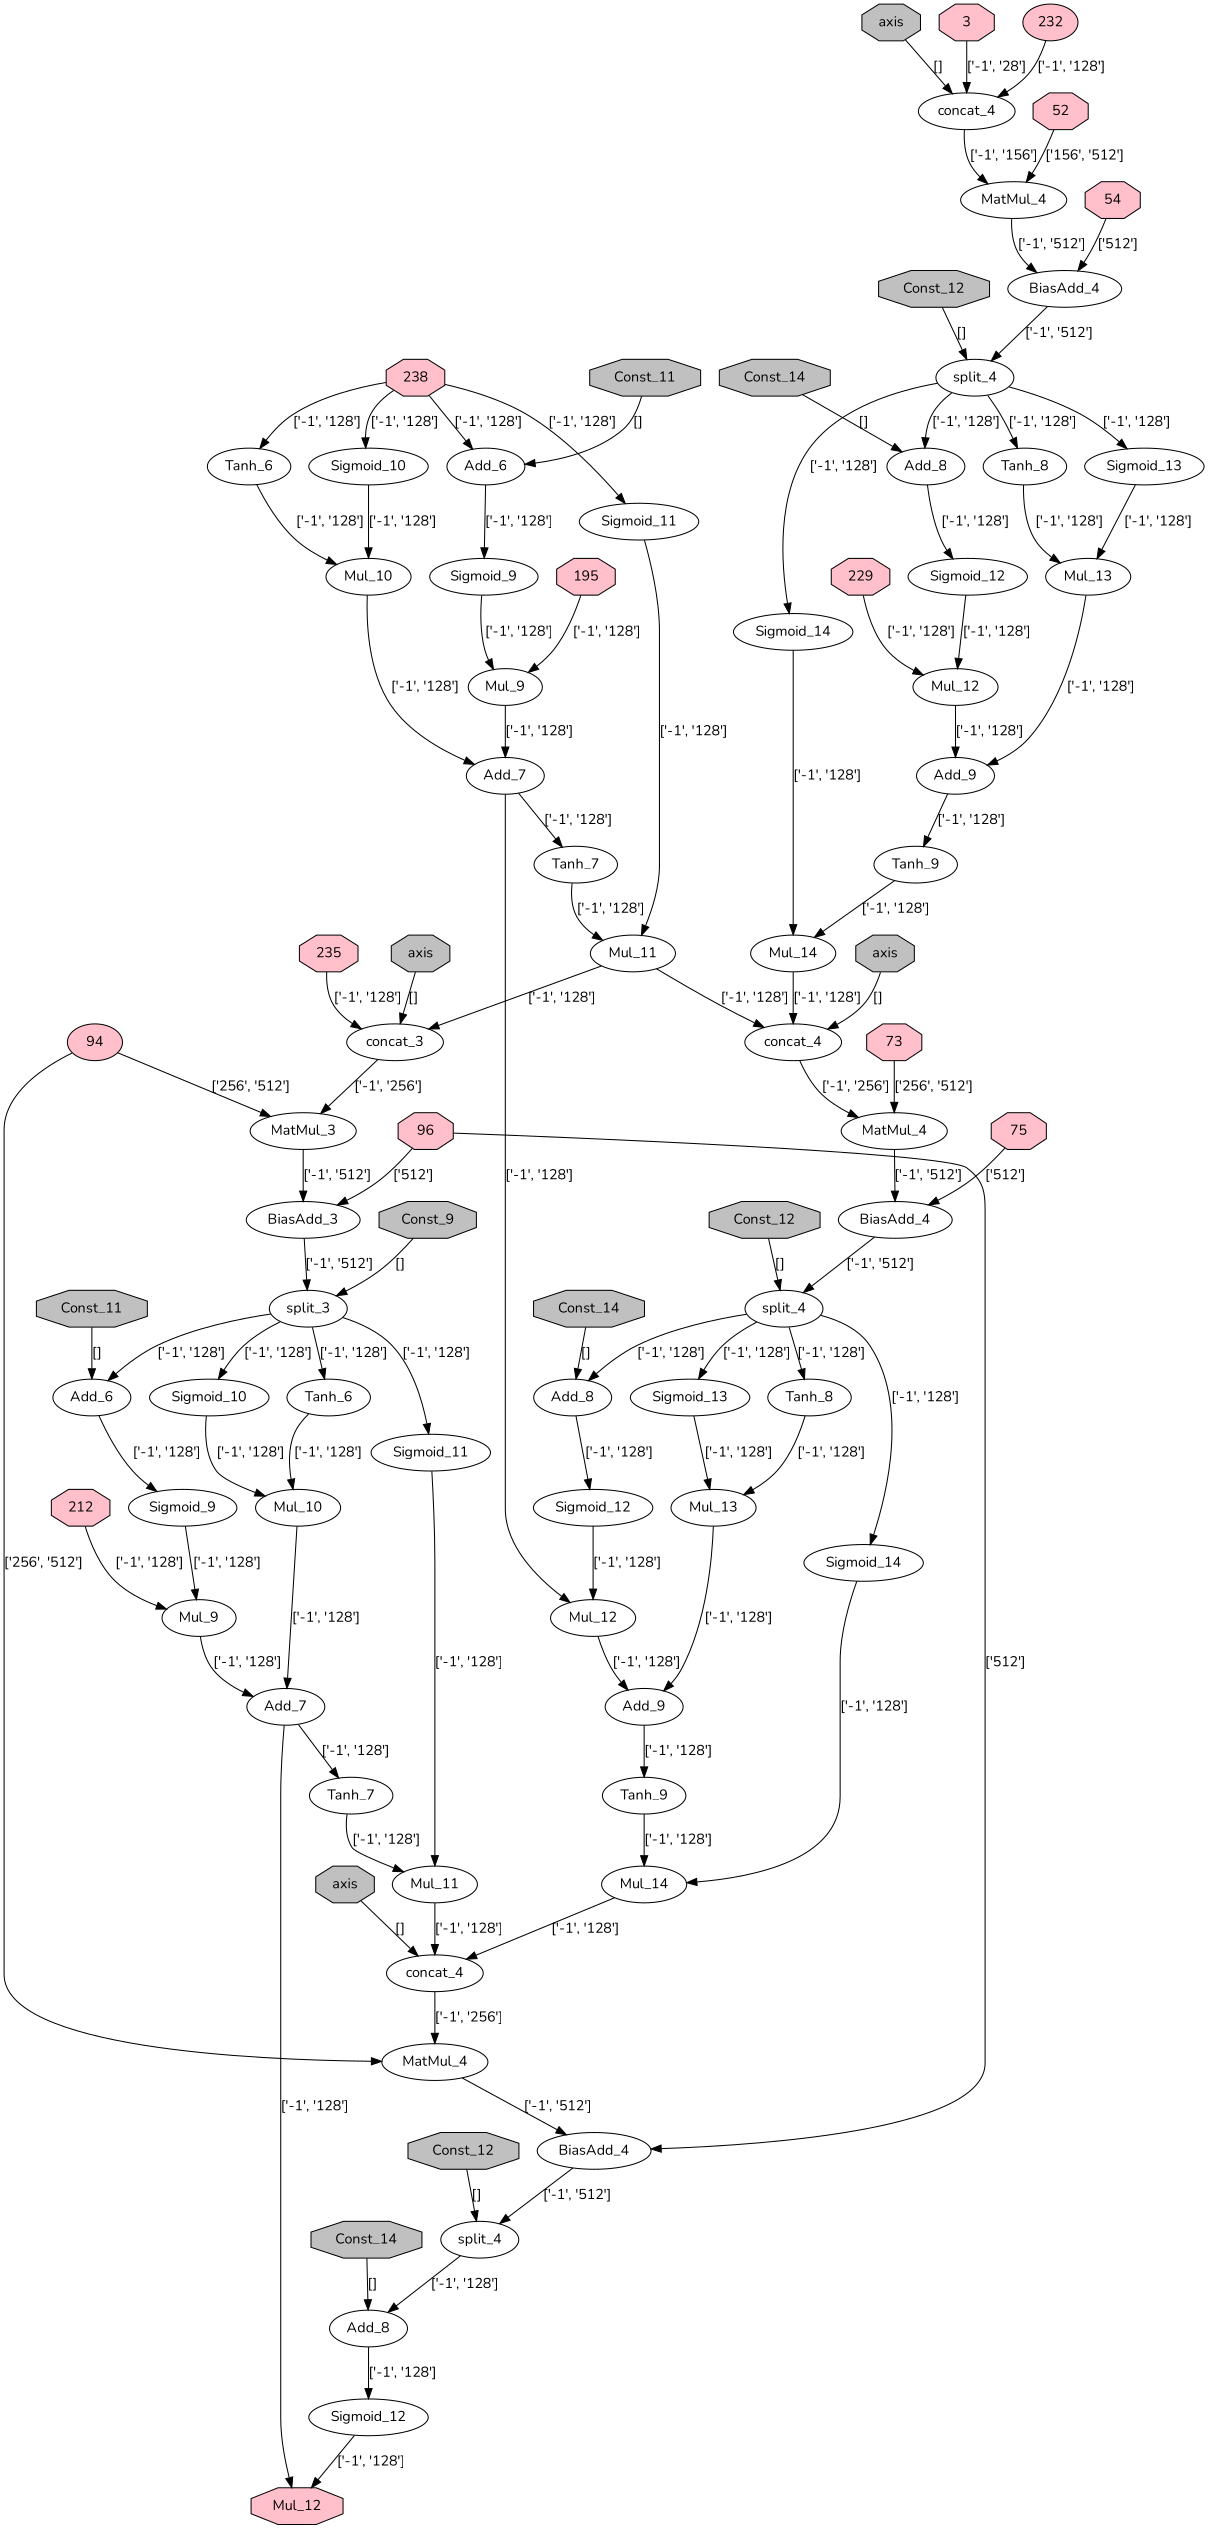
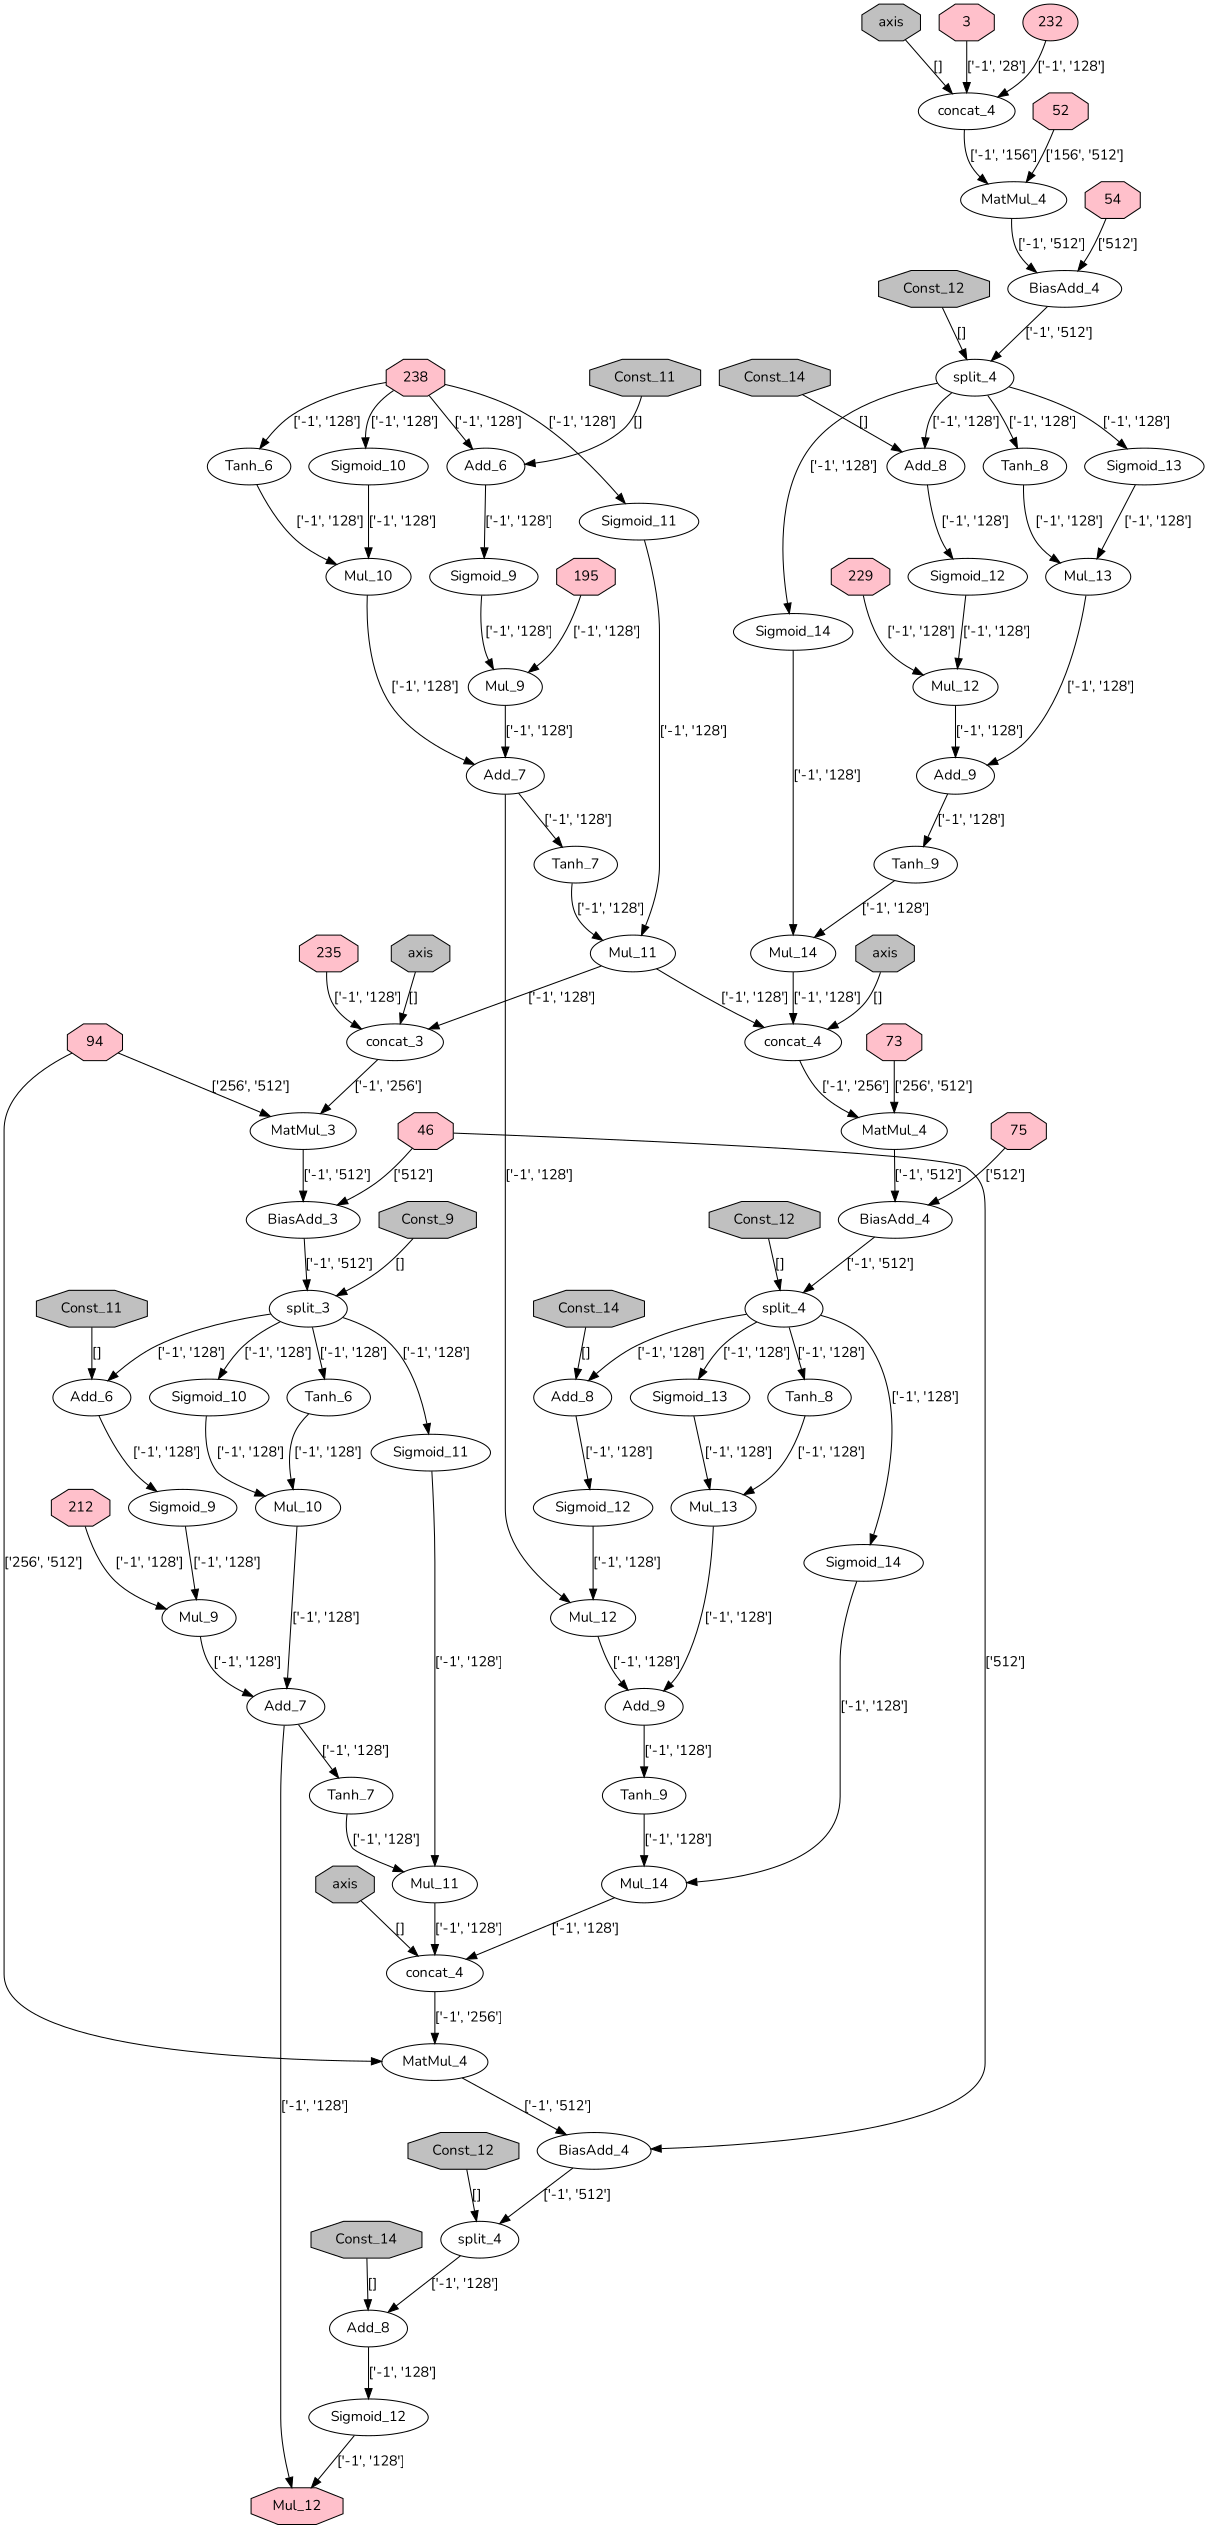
  strict digraph {
    fontname=Nunito
    node [fontname=Nunito]
    edge [fontname=Nunito]
    n1 [fillcolor=grey label=Const_11 shape=octagon style=filled]
    n2 [label=Add_6]
    n3 [label=Sigmoid_9]
    n4 [label=Mul_9]
    n5 [label=Add_7]
    n6 [label=Tanh_7]
    n7 [fillcolor=pink label=Mul_12 shape=octagon style=filled]
    n8 [label=Mul_11]
    n9 [label=Sigmoid_10]
    n10 [label=Mul_10]
    n11 [label=Tanh_6]
    n12 [label=concat_4]
    n13 [label=MatMul_4]
    n14 [label=Sigmoid_11]
    n15 [label=BiasAdd_4]
    n16 [fillcolor=grey label=Const_12 shape=octagon style=filled]
    n17 [label=split_4]
    n18 [label=Add_8]
    n19 [label=Sigmoid_13]
    n20 [label=Tanh_8]
    n21 [label=Sigmoid_14]
    n22 [label=Sigmoid_12]
    n23 [label=Mul_13]
    n24 [label=Mul_14]
    n25 [fillcolor=grey label=axis shape=octagon style=filled]
    n26 [label=concat_4]
    n27 [label=MatMul_4]
    n28 [label=BiasAdd_4]
    n29 [label=Mul_12]
    n30 [label=Add_9]
    n31 [label=concat_4]
    n32 [fillcolor=grey label=Const_14 shape=octagon style=filled]
    3 [fillcolor=pink shape=octagon style=filled]
    n34 [label=Tanh_9]
    n35 [label=MatMul_4]
    n36 [label=BiasAdd_4]
    n37 [fillcolor=grey label=Const_12 shape=octagon style=filled]
    n38 [label=split_4]
    n39 [label=Add_8]
    n40 [label=Sigmoid_13]
    n41 [label=Tanh_8]
    n42 [label=Sigmoid_14]
    n43 [label=Sigmoid_12]
    n44 [label=Mul_13]
    n45 [label=Mul_14]
    n46 [fillcolor=grey label=axis shape=octagon style=filled]
    n47 [label=Mul_12]
    n48 [label=Add_9]
    n49 [fillcolor=grey label=Const_14 shape=octagon style=filled]
    n50 [label=Tanh_9]
    n51 [fillcolor=grey label=Const_12 shape=octagon style=filled]
    n52 [label=split_4]
    n53 [label=Add_8]
    n54 [label=Sigmoid_12]
    n55 [fillcolor=grey label=axis shape=octagon style=filled]
    n56 [fillcolor=grey label=Const_14 shape=octagon style=filled]
    52 [fillcolor=pink shape=octagon style=filled]
    54 [fillcolor=pink shape=octagon style=filled]
    195 [fillcolor=pink shape=octagon style=filled]
    n60 [label=Mul_9]
    n61 [label=Add_7]
    n62 [label=Tanh_7]
    73 [fillcolor=pink shape=octagon style=filled]
    75 [fillcolor=pink shape=octagon style=filled]
    212 [fillcolor=pink shape=octagon style=filled]
    n66 [fillcolor=pink label=235 shape=octagon style=filled]
    n67 [label=concat_3]
    n68 [label=MatMul_3]
    n69 [label=BiasAdd_3]
-   94 [fillcolor=pink shape=ellipse style=filled]
+   94 [fillcolor=pink shape=octagon style=filled]
    n71 [label=split_3]
-   96 [fillcolor=pink shape=octagon style=filled]
+   96 [fillcolor=pink shape=octagon style=filled label=46]
    229 [fillcolor=pink shape=octagon style=filled]
    232 [fillcolor=pink shape=ellipse style=filled]
    238 [fillcolor=pink shape=octagon style=filled]
    n76 [label=Add_6]
    n77 [label=Sigmoid_10]
    n78 [label=Tanh_6]
    n79 [label=Sigmoid_11]
    n80 [label=Sigmoid_9]
    n81 [label=Mul_10]
    n82 [label=Mul_11]
    n83 [fillcolor=grey label=Const_11 shape=octagon style=filled]
    n84 [fillcolor=grey label=Const_9 shape=octagon style=filled]
    n85 [fillcolor=grey label=axis shape=octagon style=filled]
    n1 -> n2 [label="[]"]
    n2 -> n3 [label="['-1', '128']"]
    n3 -> n4 [label="['-1', '128']"]
    n4 -> n5 [label="['-1', '128']"]
    n5 -> n6 [label="['-1', '128']"]
    n5 -> n7 [label="['-1', '128']"]
    n6 -> n8 [label="['-1', '128']"]
    n8 -> n12 [label="['-1', '128']"]
    n9 -> n10 [label="['-1', '128']"]
    n10 -> n5 [label="['-1', '128']"]
    n11 -> n10 [label="['-1', '128']"]
    n12 -> n13 [label="['-1', '256']"]
    n13 -> n15 [label="['-1', '512']"]
    n14 -> n8 [label="['-1', '128']"]
    n15 -> n52 [label="['-1', '512']"]
    n16 -> n17 [label="[]"]
    n17 -> n18 [label="['-1', '128']"]
    n17 -> n19 [label="['-1', '128']"]
    n17 -> n20 [label="['-1', '128']"]
    n17 -> n21 [label="['-1', '128']"]
    n18 -> n22 [label="['-1', '128']"]
    n19 -> n23 [label="['-1', '128']"]
    n20 -> n23 [label="['-1', '128']"]
    n21 -> n24 [label="['-1', '128']"]
    n22 -> n29 [label="['-1', '128']"]
    n23 -> n30 [label="['-1', '128']"]
    n24 -> n31 [label="['-1', '128']"]
    n25 -> n26 [label="[]"]
    n26 -> n27 [label="['-1', '156']"]
    n27 -> n28 [label="['-1', '512']"]
    n28 -> n17 [label="['-1', '512']"]
    n29 -> n30 [label="['-1', '128']"]
    n30 -> n34 [label="['-1', '128']"]
    n31 -> n35 [label="['-1', '256']"]
    n32 -> n18 [label="[]"]
    3 -> n26 [label="['-1', '28']"]
    n34 -> n24 [label="['-1', '128']"]
    n35 -> n36 [label="['-1', '512']"]
    n36 -> n38 [label="['-1', '512']"]
    n37 -> n38 [label="[]"]
    n38 -> n39 [label="['-1', '128']"]
    n38 -> n40 [label="['-1', '128']"]
    n38 -> n41 [label="['-1', '128']"]
    n38 -> n42 [label="['-1', '128']"]
    n39 -> n43 [label="['-1', '128']"]
    n40 -> n44 [label="['-1', '128']"]
    n41 -> n44 [label="['-1', '128']"]
    n42 -> n45 [label="['-1', '128']"]
    n43 -> n47 [label="['-1', '128']"]
    n44 -> n48 [label="['-1', '128']"]
    n45 -> n12 [label="['-1', '128']"]
    n46 -> n31 [label="[]"]
    n47 -> n48 [label="['-1', '128']"]
    n48 -> n50 [label="['-1', '128']"]
    n49 -> n39 [label="[]"]
    n50 -> n45 [label="['-1', '128']"]
    n51 -> n52 [label="[]"]
    n52 -> n53 [label="['-1', '128']"]
    n53 -> n54 [label="['-1', '128']"]
    n54 -> n7 [label="['-1', '128']"]
    n55 -> n12 [label="[]"]
    n56 -> n53 [label="[]"]
    52 -> n27 [label="['156', '512']"]
    54 -> n28 [label="['512']"]
    195 -> n60 [label="['-1', '128']"]
    n60 -> n61 [label="['-1', '128']"]
    n61 -> n47 [label="['-1', '128']"]
    n61 -> n62 [label="['-1', '128']"]
    n62 -> n82 [label="['-1', '128']"]
    73 -> n35 [label="['256', '512']"]
    75 -> n36 [label="['512']"]
    212 -> n4 [label="['-1', '128']"]
    n66 -> n67 [label="['-1', '128']"]
    n67 -> n68 [label="['-1', '256']"]
    n68 -> n69 [label="['-1', '512']"]
    n69 -> n71 [label="['-1', '512']"]
    94 -> n13 [label="['256', '512']"]
    94 -> n68 [label="['256', '512']"]
    n71 -> n2 [label="['-1', '128']"]
    n71 -> n9 [label="['-1', '128']"]
    n71 -> n11 [label="['-1', '128']"]
    n71 -> n14 [label="['-1', '128']"]
    96 -> n15 [label="['512']"]
    96 -> n69 [label="['512']"]
    229 -> n29 [label="['-1', '128']"]
    232 -> n26 [label="['-1', '128']"]
    238 -> n76 [label="['-1', '128']"]
    238 -> n77 [label="['-1', '128']"]
    238 -> n78 [label="['-1', '128']"]
    238 -> n79 [label="['-1', '128']"]
    n76 -> n80 [label="['-1', '128']"]
    n77 -> n81 [label="['-1', '128']"]
    n78 -> n81 [label="['-1', '128']"]
    n79 -> n82 [label="['-1', '128']"]
    n80 -> n60 [label="['-1', '128']"]
    n81 -> n61 [label="['-1', '128']"]
    n82 -> n31 [label="['-1', '128']"]
    n82 -> n67 [label="['-1', '128']"]
    n83 -> n76 [label="[]"]
    n84 -> n71 [label="[]"]
    n85 -> n67 [label="[]"]
  }
